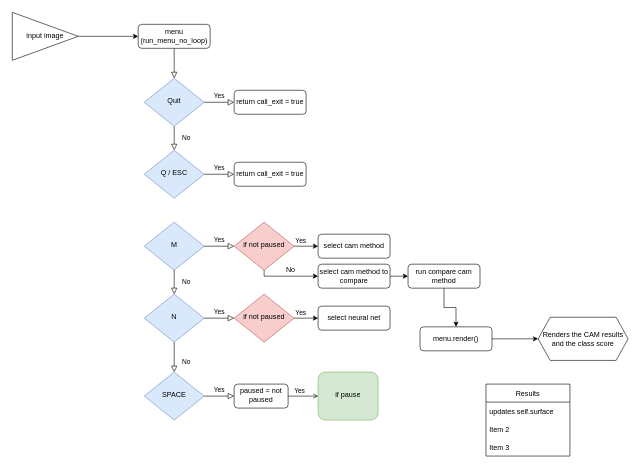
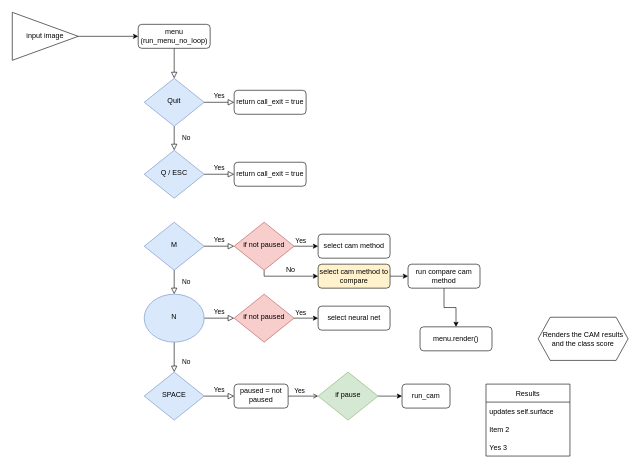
  <mxCell id="0" />
  <mxCell id="1" parent="0" />
  <mxCell id="2" value="" style="rounded=0;html=1;jettySize=auto;orthogonalLoop=1;fontSize=11;endArrow=block;endFill=0;endSize=8;strokeWidth=1;shadow=0;labelBackgroundColor=none;edgeStyle=orthogonalEdgeStyle;" parent="1" source="3" target="5" edge="1"><mxGeometry relative="1" as="geometry" /></mxCell>
  <mxCell id="3" value="menu (run_menu_no_loop)" style="rounded=1;whiteSpace=wrap;html=1;fontSize=12;glass=0;strokeWidth=1;shadow=0;" parent="1" vertex="1"><mxGeometry x="230" y="40" width="120" height="40" as="geometry" /></mxCell>
  <mxCell id="4" value="No" style="rounded=0;html=1;jettySize=auto;orthogonalLoop=1;fontSize=11;endArrow=block;endFill=0;endSize=8;strokeWidth=1;shadow=0;labelBackgroundColor=none;edgeStyle=orthogonalEdgeStyle;" parent="1" source="5" target="8" edge="1"><mxGeometry y="20" relative="1" as="geometry"><mxPoint as="offset" /></mxGeometry></mxCell>
  <mxCell id="5" value="Quit" style="rhombus;whiteSpace=wrap;html=1;shadow=0;fontFamily=Helvetica;fontSize=12;align=center;strokeWidth=1;spacing=6;spacingTop=-4;fillColor=#dae8fc;strokeColor=#6c8ebf;" parent="1" vertex="1"><mxGeometry x="240" y="130" width="100" height="80" as="geometry" /></mxCell>
  <mxCell id="6" value="return call_exit = true" style="rounded=1;whiteSpace=wrap;html=1;fontSize=12;glass=0;strokeWidth=1;shadow=0;" parent="1" vertex="1"><mxGeometry x="390" y="150" width="120" height="40" as="geometry" /></mxCell>
  <mxCell id="7" value="Yes" style="edgeStyle=orthogonalEdgeStyle;rounded=0;html=1;jettySize=auto;orthogonalLoop=1;fontSize=11;endArrow=block;endFill=0;endSize=8;strokeWidth=1;shadow=0;labelBackgroundColor=none;" parent="1" source="8" target="9" edge="1"><mxGeometry y="10" relative="1" as="geometry"><mxPoint as="offset" /></mxGeometry></mxCell>
  <mxCell id="8" value="Q / ESC" style="rhombus;whiteSpace=wrap;html=1;shadow=0;fontFamily=Helvetica;fontSize=12;align=center;strokeWidth=1;spacing=6;spacingTop=-4;fillColor=#dae8fc;strokeColor=#6c8ebf;" parent="1" vertex="1"><mxGeometry x="240" y="250" width="100" height="80" as="geometry" /></mxCell>
  <mxCell id="9" value="return call_exit = true" style="rounded=1;whiteSpace=wrap;html=1;fontSize=12;glass=0;strokeWidth=1;shadow=0;" parent="1" vertex="1"><mxGeometry x="390" y="270" width="120" height="40" as="geometry" /></mxCell>
  <mxCell id="10" value="Yes" style="edgeStyle=orthogonalEdgeStyle;rounded=0;html=1;jettySize=auto;orthogonalLoop=1;fontSize=11;endArrow=block;endFill=0;endSize=8;strokeWidth=1;shadow=0;labelBackgroundColor=none;" parent="1" source="5" target="6" edge="1"><mxGeometry y="10" relative="1" as="geometry"><mxPoint as="offset" /><mxPoint x="340" y="169.86" as="sourcePoint" /><mxPoint x="390" y="169.86" as="targetPoint" /></mxGeometry></mxCell>
  <mxCell id="11" value="M" style="rhombus;whiteSpace=wrap;html=1;shadow=0;fontFamily=Helvetica;fontSize=12;align=center;strokeWidth=1;spacing=6;spacingTop=-4;fillColor=#dae8fc;strokeColor=#6c8ebf;" parent="1" vertex="1"><mxGeometry x="240" y="370" width="100" height="80" as="geometry" /></mxCell>
  <mxCell id="12" value="Yes" style="edgeStyle=orthogonalEdgeStyle;rounded=0;html=1;jettySize=auto;orthogonalLoop=1;fontSize=11;endArrow=block;endFill=0;endSize=8;strokeWidth=1;shadow=0;labelBackgroundColor=none;" parent="1" source="11" target="27" edge="1"><mxGeometry y="10" relative="1" as="geometry"><mxPoint as="offset" /><mxPoint x="340" y="410" as="sourcePoint" /><mxPoint x="390" y="410" as="targetPoint" /></mxGeometry></mxCell>
  <mxCell id="13" value="No" style="rounded=0;html=1;jettySize=auto;orthogonalLoop=1;fontSize=11;endArrow=block;endFill=0;endSize=8;strokeWidth=1;shadow=0;labelBackgroundColor=none;edgeStyle=orthogonalEdgeStyle;" parent="1" source="11" target="16" edge="1"><mxGeometry y="20" relative="1" as="geometry"><mxPoint as="offset" /><mxPoint x="290" y="470" as="sourcePoint" /></mxGeometry></mxCell>
  <mxCell id="14" value="No" style="rounded=0;html=1;jettySize=auto;orthogonalLoop=1;fontSize=11;endArrow=block;endFill=0;endSize=8;strokeWidth=1;shadow=0;labelBackgroundColor=none;edgeStyle=orthogonalEdgeStyle;exitX=0.5;exitY=1;exitDx=0;exitDy=0;" parent="1" source="16" target="17" edge="1"><mxGeometry x="0.333" y="20" relative="1" as="geometry"><mxPoint as="offset" /><mxPoint x="290" y="640" as="targetPoint" /><mxPoint x="290" y="560" as="sourcePoint" /></mxGeometry></mxCell>
  <mxCell id="15" value="Yes" style="edgeStyle=orthogonalEdgeStyle;rounded=0;html=1;jettySize=auto;orthogonalLoop=1;fontSize=11;endArrow=block;endFill=0;endSize=8;strokeWidth=1;shadow=0;labelBackgroundColor=none;" parent="1" source="16" target="21" edge="1"><mxGeometry y="10" relative="1" as="geometry"><mxPoint as="offset" /><mxPoint x="390" y="530" as="targetPoint" /></mxGeometry></mxCell>
- <mxCell id="16" value="N" style="rhombus;whiteSpace=wrap;html=1;shadow=0;fontFamily=Helvetica;fontSize=12;align=center;strokeWidth=1;spacing=6;spacingTop=-4;fillColor=#dae8fc;strokeColor=#6c8ebf;" parent="1" vertex="1"><mxGeometry x="240" y="490" width="100" height="80" as="geometry" /></mxCell>
+ <mxCell id="16" value="N" style="ellipse;whiteSpace=wrap;html=1;shadow=0;fontFamily=Helvetica;fontSize=12;align=center;strokeWidth=1;spacing=6;spacingTop=-4;fillColor=#dae8fc;strokeColor=#6c8ebf;" parent="1" vertex="1"><mxGeometry x="240" y="490" width="100" height="80" as="geometry" /></mxCell>
  <mxCell id="17" value="SPACE" style="rhombus;whiteSpace=wrap;html=1;shadow=0;fontFamily=Helvetica;fontSize=12;align=center;strokeWidth=1;spacing=6;spacingTop=-4;fillColor=#dae8fc;strokeColor=#6c8ebf;" parent="1" vertex="1"><mxGeometry x="240" y="620" width="100" height="80" as="geometry" /></mxCell>
  <mxCell id="18" value="Yes" style="edgeStyle=orthogonalEdgeStyle;rounded=0;html=1;jettySize=auto;orthogonalLoop=1;fontSize=11;endArrow=block;endFill=0;endSize=8;strokeWidth=1;shadow=0;labelBackgroundColor=none;entryX=0;entryY=0.5;entryDx=0;entryDy=0;" parent="1" source="17" target="32" edge="1"><mxGeometry y="10" relative="1" as="geometry"><mxPoint as="offset" /><mxPoint x="340" y="660" as="sourcePoint" /><mxPoint x="380" y="660" as="targetPoint" /></mxGeometry></mxCell>
  <mxCell id="19" style="edgeStyle=orthogonalEdgeStyle;rounded=0;orthogonalLoop=1;jettySize=auto;html=1;" parent="1" source="21" target="23" edge="1"><mxGeometry relative="1" as="geometry" /></mxCell>
  <mxCell id="20" value="Yes" style="edgeLabel;html=1;align=center;verticalAlign=middle;resizable=0;points=[];" parent="19" vertex="1" connectable="0"><mxGeometry x="-0.269" y="1" relative="1" as="geometry"><mxPoint x="-5" y="-9" as="offset" /></mxGeometry></mxCell>
  <mxCell id="21" value="if not paused" style="rhombus;whiteSpace=wrap;html=1;shadow=0;fontFamily=Helvetica;fontSize=12;align=center;strokeWidth=1;spacing=6;spacingTop=-4;fillColor=#f8cecc;strokeColor=#b85450;" parent="1" vertex="1"><mxGeometry x="390" y="490" width="100" height="80" as="geometry" /></mxCell>
  <mxCell id="22" value="select cam method" style="rounded=1;whiteSpace=wrap;html=1;fontSize=12;glass=0;strokeWidth=1;shadow=0;" parent="1" vertex="1"><mxGeometry x="530" y="390" width="120" height="40" as="geometry" /></mxCell>
  <mxCell id="23" value="select neural net" style="rounded=1;whiteSpace=wrap;html=1;fontSize=12;glass=0;strokeWidth=1;shadow=0;" parent="1" vertex="1"><mxGeometry x="530" y="510" width="120" height="40" as="geometry" /></mxCell>
  <mxCell id="24" style="edgeStyle=orthogonalEdgeStyle;rounded=0;orthogonalLoop=1;jettySize=auto;html=1;" parent="1" source="27" target="22" edge="1"><mxGeometry relative="1" as="geometry"><mxPoint x="530" y="410" as="targetPoint" /></mxGeometry></mxCell>
  <mxCell id="25" value="Yes" style="edgeLabel;html=1;align=center;verticalAlign=middle;resizable=0;points=[];" parent="24" vertex="1" connectable="0"><mxGeometry x="-0.615" relative="1" as="geometry"><mxPoint x="2" y="-10" as="offset" /></mxGeometry></mxCell>
  <mxCell id="26" style="edgeStyle=orthogonalEdgeStyle;html=1;entryX=0;entryY=0.5;entryDx=0;entryDy=0;exitX=0.5;exitY=1;exitDx=0;exitDy=0;rounded=0;" parent="1" source="27" target="44" edge="1"><mxGeometry relative="1" as="geometry" /></mxCell>
  <mxCell id="27" value="if not paused" style="rhombus;whiteSpace=wrap;html=1;shadow=0;fontFamily=Helvetica;fontSize=12;align=center;strokeWidth=1;spacing=6;spacingTop=-4;fillColor=#f8cecc;strokeColor=#b85450;" parent="1" vertex="1"><mxGeometry x="390" y="370" width="100" height="80" as="geometry" /></mxCell>
- <mxCell id="29" value="if pause" style="whiteSpace=wrap;html=1;shadow=0;fontFamily=Helvetica;fontSize=12;align=center;strokeWidth=1;spacing=6;spacingTop=-4;fillColor=#d5e8d4;strokeColor=#82b366;rounded=1;" parent="1" vertex="1"><mxGeometry x="530" y="620" width="100" height="80" as="geometry" /></mxCell>
+ <mxCell id="28" style="edgeStyle=orthogonalEdgeStyle;rounded=0;orthogonalLoop=1;jettySize=auto;html=1;" parent="1" source="29" target="33" edge="1"><mxGeometry relative="1" as="geometry"><mxPoint x="670" y="660" as="targetPoint" /></mxGeometry></mxCell>
+ <mxCell id="29" value="if pause" style="rhombus;whiteSpace=wrap;html=1;shadow=0;fontFamily=Helvetica;fontSize=12;align=center;strokeWidth=1;spacing=6;spacingTop=-4;fillColor=#d5e8d4;strokeColor=#82b366;" parent="1" vertex="1"><mxGeometry x="530" y="620" width="100" height="80" as="geometry" /></mxCell>
  <mxCell id="30" style="edgeStyle=orthogonalEdgeStyle;rounded=0;orthogonalLoop=1;jettySize=auto;html=1;endArrow=open;" parent="1" source="32" target="29" edge="1"><mxGeometry relative="1" as="geometry" /></mxCell>
  <mxCell id="31" value="Yes" style="edgeLabel;html=1;align=center;verticalAlign=middle;resizable=0;points=[];" parent="30" vertex="1" connectable="0"><mxGeometry x="-0.263" y="-2" relative="1" as="geometry"><mxPoint y="-12" as="offset" /></mxGeometry></mxCell>
  <mxCell id="32" value="paused = not paused" style="rounded=1;whiteSpace=wrap;html=1;shadow=0;strokeWidth=1;spacing=6;spacingTop=-4;" parent="1" vertex="1"><mxGeometry x="390" y="640" width="90" height="40" as="geometry" /></mxCell>
- <mxCell id="34" value="" style="edgeStyle=orthogonalEdgeStyle;rounded=0;orthogonalLoop=1;jettySize=auto;html=1;" parent="1" source="35" target="38" edge="1"><mxGeometry relative="1" as="geometry"><mxPoint x="950" y="544.5" as="targetPoint" /></mxGeometry></mxCell>
+ <mxCell id="33" value="run_cam" style="rounded=1;whiteSpace=wrap;html=1;fontSize=12;glass=0;strokeWidth=1;shadow=0;" parent="1" vertex="1"><mxGeometry x="670" y="640" width="80" height="40" as="geometry" /></mxCell>
  <mxCell id="35" value="menu.render()" style="rounded=1;whiteSpace=wrap;html=1;glass=0;strokeWidth=1;shadow=0;" parent="1" vertex="1"><mxGeometry x="700" y="544.5" width="120" height="40" as="geometry" /></mxCell>
  <mxCell id="36" style="edgeStyle=orthogonalEdgeStyle;rounded=0;orthogonalLoop=1;jettySize=auto;html=1;entryX=0;entryY=0.5;entryDx=0;entryDy=0;" parent="1" source="37" target="3" edge="1"><mxGeometry relative="1" as="geometry" /></mxCell>
  <mxCell id="37" value="input image" style="triangle;whiteSpace=wrap;html=1;" parent="1" vertex="1"><mxGeometry x="20" y="20" width="110" height="80" as="geometry" /></mxCell>
  <mxCell id="38" value="&lt;span&gt;Renders the CAM results and the class score&lt;/span&gt;" style="shape=hexagon;perimeter=hexagonPerimeter2;whiteSpace=wrap;html=1;fixedSize=1;" parent="1" vertex="1"><mxGeometry x="897" y="528.5" width="150" height="72" as="geometry" /></mxCell>
  <mxCell id="39" value="Results" style="swimlane;fontStyle=0;childLayout=stackLayout;horizontal=1;startSize=30;horizontalStack=0;resizeParent=1;resizeParentMax=0;resizeLast=0;collapsible=1;marginBottom=0;" parent="1" vertex="1"><mxGeometry x="810" y="640" width="140" height="120" as="geometry" /></mxCell>
  <mxCell id="40" value="updates self.surface" style="text;strokeColor=none;fillColor=none;align=left;verticalAlign=middle;spacingLeft=4;spacingRight=4;overflow=hidden;points=[[0,0.5],[1,0.5]];portConstraint=eastwest;rotatable=0;" parent="39" vertex="1"><mxGeometry y="30" width="140" height="30" as="geometry" /></mxCell>
  <mxCell id="41" value="Item 2" style="text;strokeColor=none;fillColor=none;align=left;verticalAlign=middle;spacingLeft=4;spacingRight=4;overflow=hidden;points=[[0,0.5],[1,0.5]];portConstraint=eastwest;rotatable=0;" parent="39" vertex="1"><mxGeometry y="60" width="140" height="30" as="geometry" /></mxCell>
- <mxCell id="42" value="Item 3" style="text;strokeColor=none;fillColor=none;align=left;verticalAlign=middle;spacingLeft=4;spacingRight=4;overflow=hidden;points=[[0,0.5],[1,0.5]];portConstraint=eastwest;rotatable=0;" parent="39" vertex="1"><mxGeometry y="90" width="140" height="30" as="geometry" /></mxCell>
+ <mxCell id="42" value="Yes 3" style="text;strokeColor=none;fillColor=none;align=left;verticalAlign=middle;spacingLeft=4;spacingRight=4;overflow=hidden;points=[[0,0.5],[1,0.5]];portConstraint=eastwest;rotatable=0;" parent="39" vertex="1"><mxGeometry y="90" width="140" height="30" as="geometry" /></mxCell>
  <mxCell id="43" style="edgeStyle=orthogonalEdgeStyle;html=1;" parent="1" source="44" target="46" edge="1"><mxGeometry relative="1" as="geometry"><mxPoint x="680" y="460" as="targetPoint" /></mxGeometry></mxCell>
- <mxCell id="44" value="select cam method to compare" style="rounded=1;whiteSpace=wrap;html=1;fontSize=12;glass=0;strokeWidth=1;shadow=0;" parent="1" vertex="1"><mxGeometry x="530" y="440" width="120" height="40" as="geometry" /></mxCell>
+ <mxCell id="44" value="select cam method to compare" style="rounded=1;whiteSpace=wrap;html=1;fontSize=12;glass=0;strokeWidth=1;shadow=0;fillColor=#fff2cc;" parent="1" vertex="1"><mxGeometry x="530" y="440" width="120" height="40" as="geometry" /></mxCell>
  <mxCell id="45" value="No" style="text;html=1;align=center;verticalAlign=middle;resizable=0;points=[];autosize=1;strokeColor=none;fillColor=none;" parent="1" vertex="1"><mxGeometry x="469" y="440" width="30" height="20" as="geometry" /></mxCell>
  <mxCell id="46" value="run compare cam method" style="rounded=1;whiteSpace=wrap;html=1;fontSize=12;glass=0;strokeWidth=1;shadow=0;" parent="1" vertex="1"><mxGeometry x="680" y="440" width="120" height="40" as="geometry" /></mxCell>
  <mxCell id="47" style="edgeStyle=orthogonalEdgeStyle;rounded=0;orthogonalLoop=1;jettySize=auto;html=1;" parent="1" source="46" target="35" edge="1"><mxGeometry relative="1" as="geometry"><mxPoint x="780" y="550" as="targetPoint" /><mxPoint x="720" y="650" as="sourcePoint" /></mxGeometry></mxCell>
